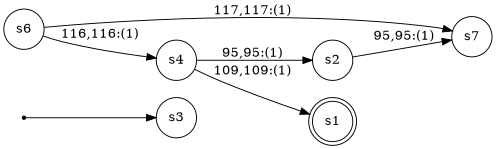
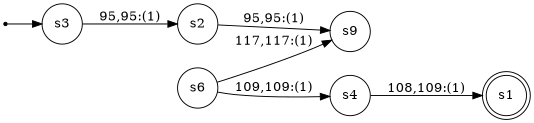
  digraph {
    rankdir=LR
    node [shape=circle]
    init [shape=point]
    s3
    s2
    n4 [label=s1 shape=doublecircle]
-   s7
+   s7 [label=s9]
    s6
    s4
    init -> s3
-   s4 -> s2 [label="95,95:(1)"]
+   s3 -> s2 [label="95,95:(1)"]
    s2 -> s7 [label="95,95:(1)"]
    s6 -> s7 [label="117,117:(1)"]
-   s6 -> s4 [label="116,116:(1)"]
-   s4 -> n4 [label="109,109:(1)"]
+   s6 -> s4 [label="109,109:(1)"]
+   s4 -> n4 [label="108,109:(1)"]
  }
